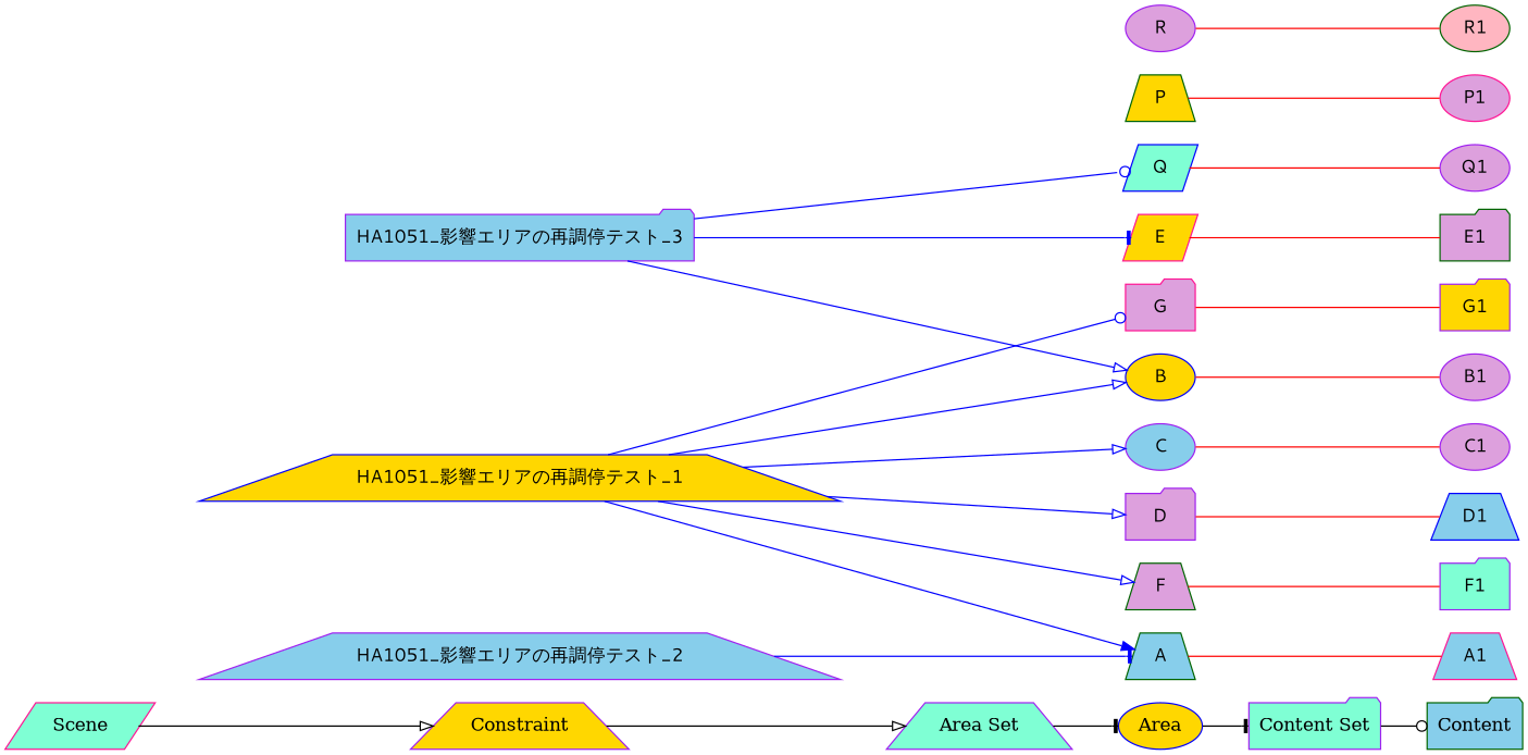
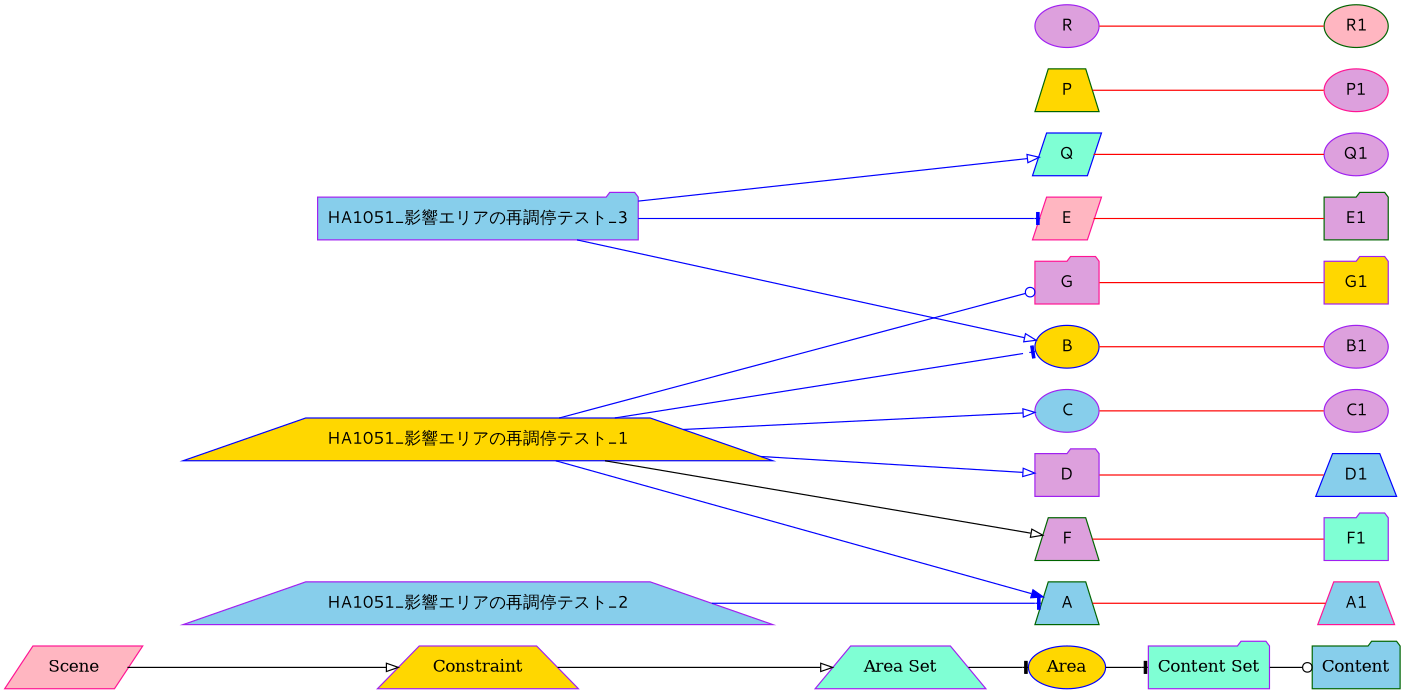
  digraph {
    clusterrank=global
    rankdir=LR
    node [color=purple fillcolor=plum shape=ellipse style=filled fontname="Meiryo UI"]
    edge [color=red]
    Area [color=blue fillcolor=gold fontname=""]
    n2 [color=darkgreen fillcolor=skyblue label=A shape=trapezium]
    n3 [color=blue fillcolor=gold label=B]
    n4 [fillcolor=skyblue label=C]
    n5 [label=D shape=folder]
-   n6 [color=deeppink fillcolor=gold label=E shape=parallelogram]
+   n6 [color=deeppink fillcolor=lightpink label=E shape=parallelogram]
    n7 [color=darkgreen label=F shape=trapezium]
    n8 [color=deeppink label=G shape=folder]
    n9 [color=darkgreen fillcolor=gold label=P shape=trapezium]
    n10 [color=blue fillcolor=aquamarine label=Q shape=parallelogram]
    n11 [label=R]
    Content [color=darkgreen fillcolor=skyblue shape=folder fontname=""]
    n13 [color=deeppink fillcolor=skyblue label=A1 shape=trapezium]
    n14 [label=B1]
    n15 [label=C1]
    n16 [color=blue fillcolor=skyblue label=D1 shape=trapezium]
    n17 [color=darkgreen label=E1 shape=folder]
    n18 [fillcolor=aquamarine label=F1 shape=folder]
    n19 [fillcolor=gold label=G1 shape=folder]
    n20 [color=deeppink label=P1]
    n21 [label=Q1]
    n22 [color=darkgreen fillcolor=lightpink label=R1]
    Constraint [fillcolor=gold shape=trapezium fontname=""]
    n24 [color=blue fillcolor=gold label="HA1051_影響エリアの再調停テスト_1" shape=trapezium]
    n25 [fillcolor=skyblue label="HA1051_影響エリアの再調停テスト_2" shape=trapezium]
    n26 [fillcolor=skyblue label="HA1051_影響エリアの再調停テスト_3" shape=folder]
    "Area Set" [fillcolor=aquamarine shape=trapezium fontname=""]
    "Content Set" [fillcolor=aquamarine shape=folder fontname=""]
-   Scene [color=deeppink fillcolor=aquamarine shape=parallelogram fontname=""]
+   Scene [color=deeppink fillcolor=lightpink shape=parallelogram fontname=""]
    subgraph sub_1 {
      rank=same
      Area
      n2
      n3
      n4
      n5
      n6
      n7
      n8
      n9
      n10
      n11
    }
    subgraph sub_2 {
      rank=same
      Content
      n13
      n14
      n15
      n16
      n17
      n18
      n19
      n20
      n21
      n22
    }
    subgraph sub_3 {
      rank=same
      Constraint
      n24
      n25
      n26
    }
    subgraph sub_4 {
      rank=same
      Constraint
    }
    subgraph sub_5 {
      rank=same
      Constraint
    }
    subgraph sub_6 {
      "Area Set"
    }
    subgraph sub_7 {
      "Content Set"
    }
    subgraph sub_8 {
      rank=same
      Scene
    }
    Area -> "Content Set" [arrowhead=tee color=""]
    n2 -> n13 [dir=none]
    n3 -> n14 [dir=none]
    n4 -> n15 [dir=none]
    n5 -> n16 [dir=none]
    n6 -> n17 [dir=none]
    n7 -> n18 [dir=none]
    n8 -> n19 [dir=none]
    n9 -> n20 [dir=none]
    n10 -> n21 [dir=none]
    n11 -> n22 [dir=none]
    Constraint -> "Area Set" [arrowhead=onormal color=""]
    n24 -> n2 [arrowhead=normal color=blue]
-   n24 -> n3 [arrowhead=onormal color=blue]
+   n24 -> n3 [arrowhead=tee color=blue]
    n24 -> n4 [arrowhead=onormal color=blue]
    n24 -> n5 [arrowhead=onormal color=blue]
-   n24 -> n7 [arrowhead=onormal color=blue]
+   n24 -> n7 [arrowhead=onormal color=black]
    n24 -> n8 [arrowhead=odot color=blue]
    n25 -> n2 [arrowhead=tee color=blue]
    n26 -> n3 [arrowhead=onormal color=blue]
    n26 -> n6 [arrowhead=tee color=blue]
-   n26 -> n10 [arrowhead=odot color=blue]
+   n26 -> n10 [arrowhead=onormal color=blue]
    "Area Set" -> Area [arrowhead=tee color=""]
    "Content Set" -> Content [arrowhead=odot color=""]
    Scene -> Constraint [arrowhead=onormal color=""]
  }
